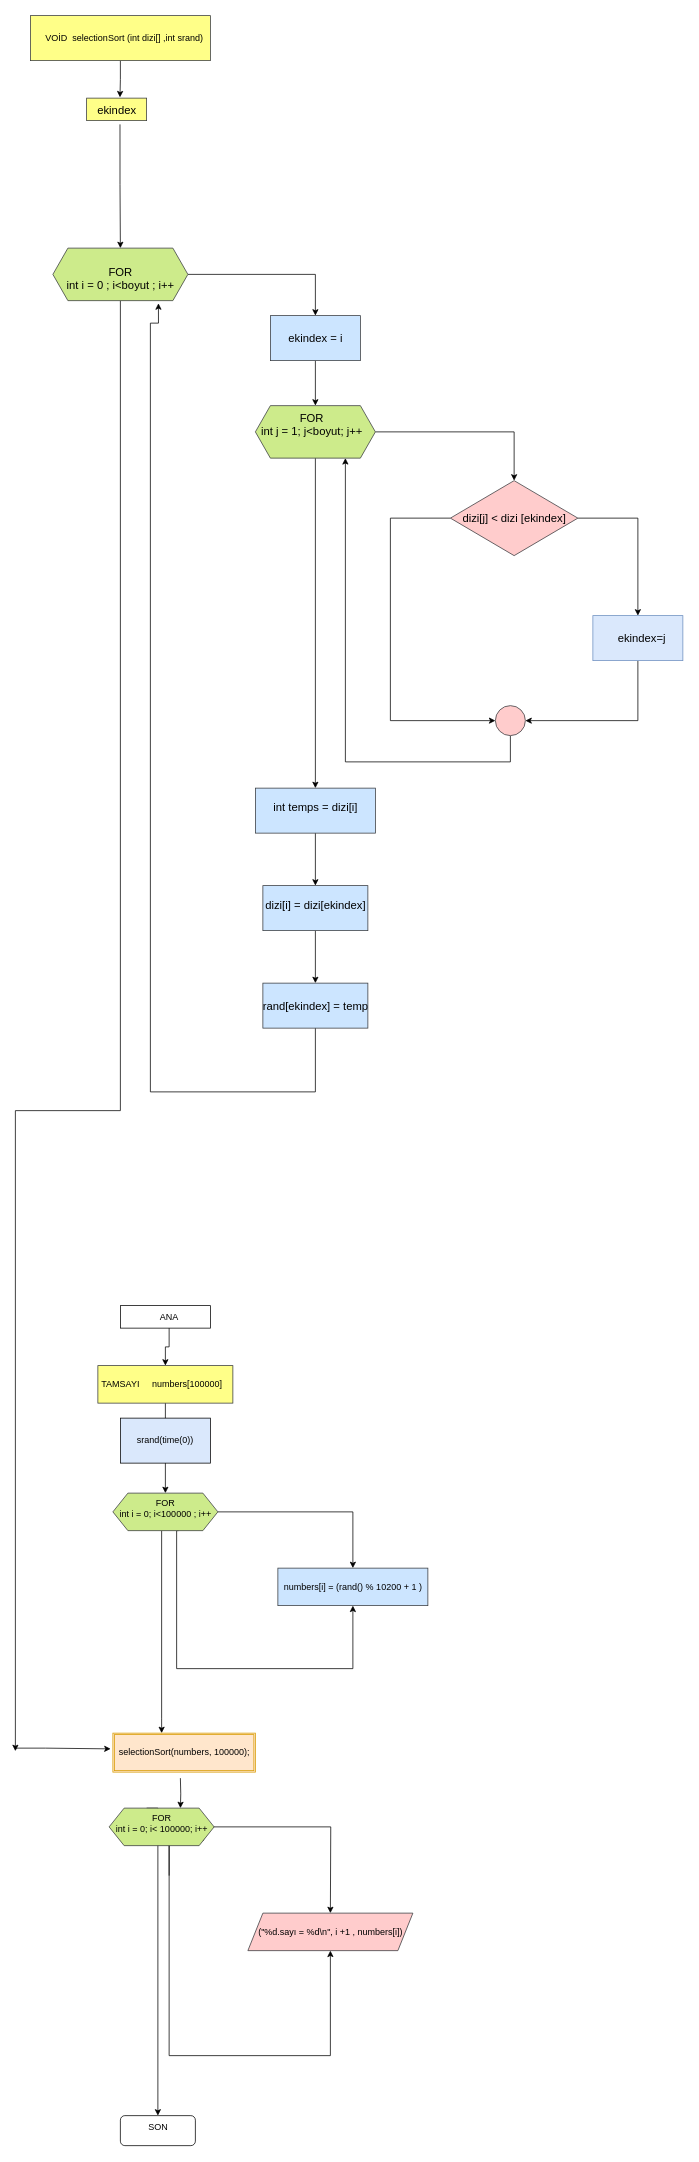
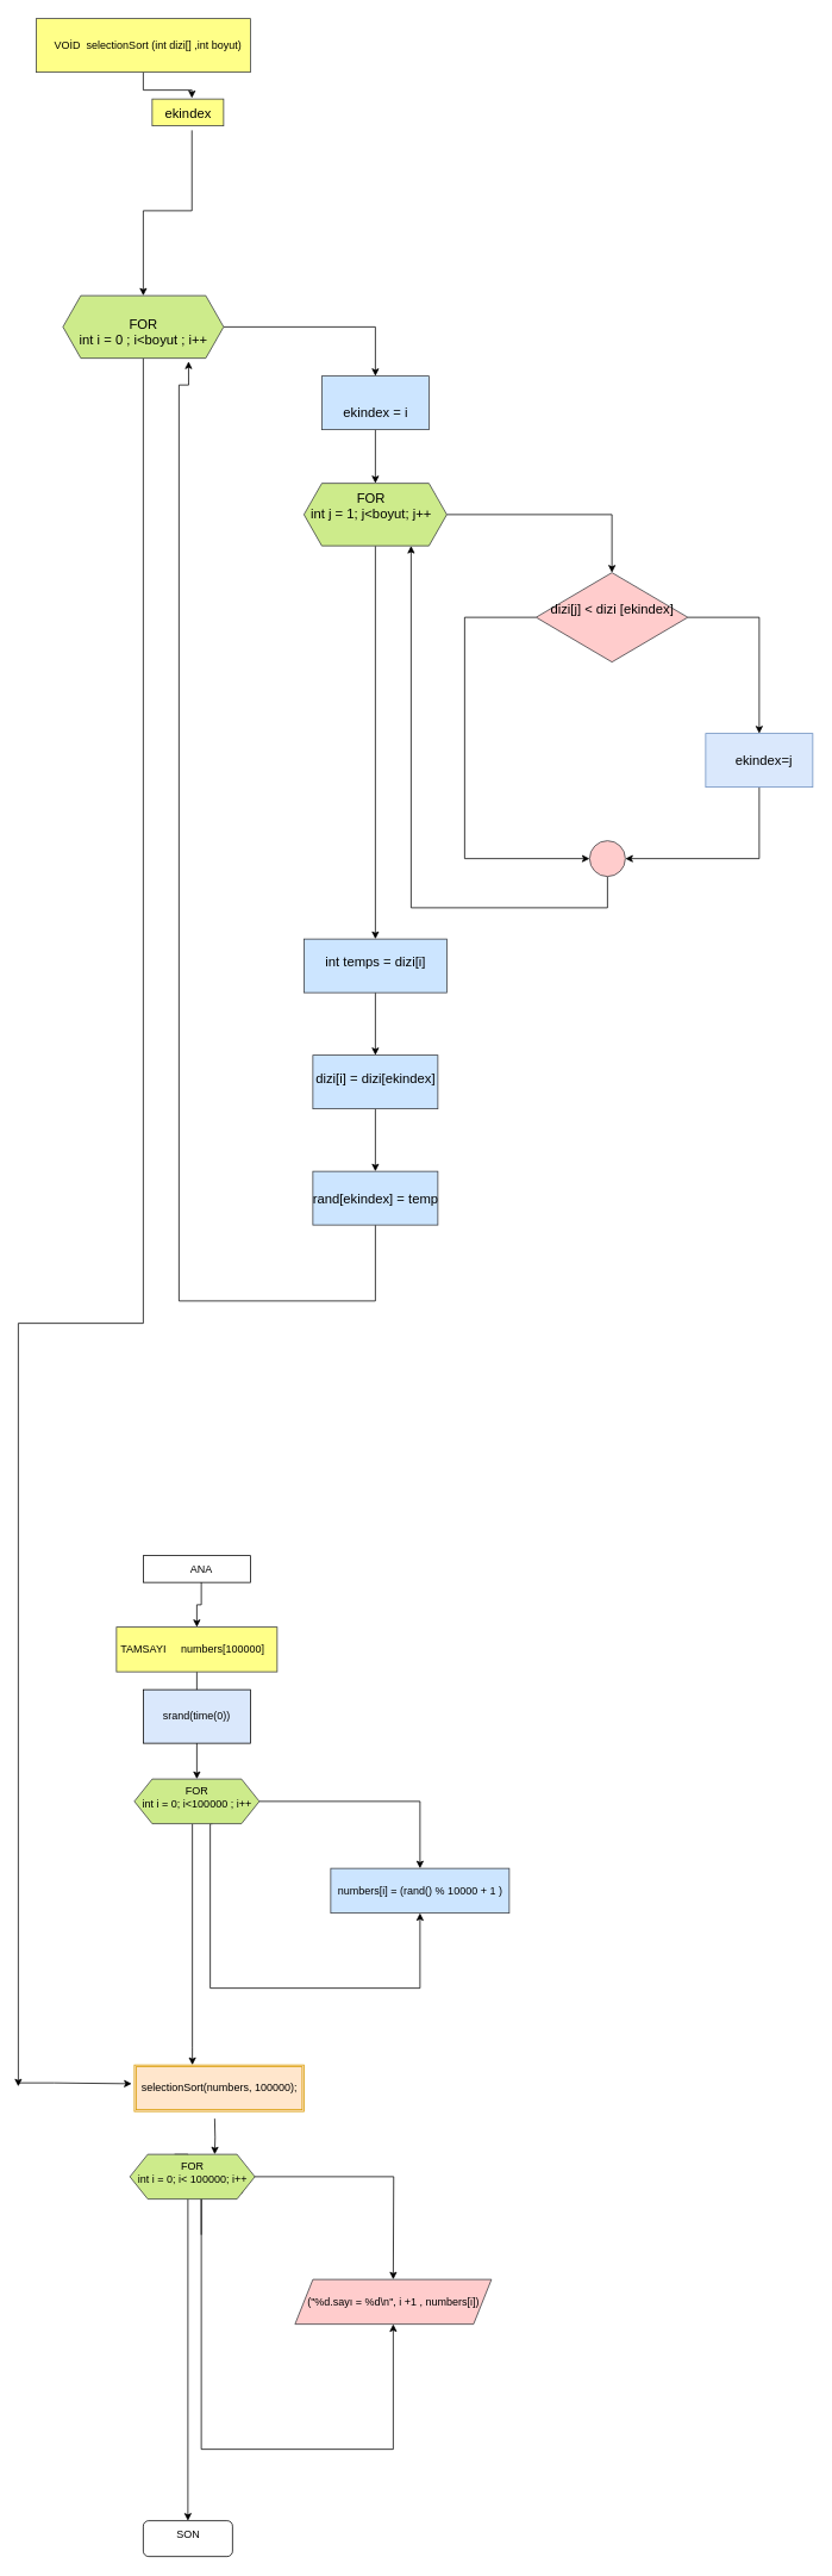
  <mxCell id="0" />
  <mxCell id="1" parent="0" />
  <mxCell id="2" style="edgeStyle=orthogonalEdgeStyle;rounded=0;orthogonalLoop=1;jettySize=auto;html=1;entryX=0.556;entryY=-0.033;entryDx=0;entryDy=0;entryPerimeter=0;fontSize=15;" parent="1" source="3" target="54" edge="1"><mxGeometry relative="1" as="geometry" /></mxCell>
  <mxCell id="3" value="" style="rounded=0;whiteSpace=wrap;html=1;fillColor=#ffff88;strokeColor=#36393d;" parent="1" vertex="1"><mxGeometry x="40" y="20" width="240" height="60" as="geometry" /></mxCell>
- <mxCell id="4" value="VOİD&amp;nbsp; selectionSort (int dizi[] ,int srand)" style="text;html=1;resizable=0;autosize=1;align=center;verticalAlign=middle;points=[];fillColor=none;strokeColor=none;rounded=0;" parent="1" vertex="1"><mxGeometry x="50" y="35" width="230" height="30" as="geometry" /></mxCell>
+ <mxCell id="4" value="VOİD&amp;nbsp; selectionSort (int dizi[] ,int boyut)" style="text;html=1;resizable=0;autosize=1;align=center;verticalAlign=middle;points=[];fillColor=none;strokeColor=none;rounded=0;" parent="1" vertex="1"><mxGeometry x="50" y="35" width="230" height="30" as="geometry" /></mxCell>
  <mxCell id="5" value="" style="edgeStyle=orthogonalEdgeStyle;rounded=0;orthogonalLoop=1;jettySize=auto;html=1;exitX=0.556;exitY=1.167;exitDx=0;exitDy=0;exitPerimeter=0;" parent="1" source="54" target="8" edge="1"><mxGeometry relative="1" as="geometry"><mxPoint x="160" y="300" as="sourcePoint" /></mxGeometry></mxCell>
  <mxCell id="6" style="edgeStyle=orthogonalEdgeStyle;rounded=0;orthogonalLoop=1;jettySize=auto;html=1;entryX=0.5;entryY=0;entryDx=0;entryDy=0;" parent="1" source="8" target="10" edge="1"><mxGeometry relative="1" as="geometry" /></mxCell>
  <mxCell id="7" style="edgeStyle=orthogonalEdgeStyle;rounded=0;orthogonalLoop=1;jettySize=auto;html=1;" parent="1" source="8" edge="1"><mxGeometry relative="1" as="geometry"><mxPoint x="20" y="2334" as="targetPoint" /><Array as="points"><mxPoint x="160" y="1480" /></Array></mxGeometry></mxCell>
  <mxCell id="8" value="" style="shape=hexagon;perimeter=hexagonPerimeter2;whiteSpace=wrap;html=1;fixedSize=1;fillColor=#cdeb8b;strokeColor=#36393d;" parent="1" vertex="1"><mxGeometry x="70" y="330" width="180" height="70" as="geometry" /></mxCell>
  <mxCell id="9" style="edgeStyle=orthogonalEdgeStyle;rounded=0;orthogonalLoop=1;jettySize=auto;html=1;entryX=0.5;entryY=0;entryDx=0;entryDy=0;" parent="1" source="10" target="13" edge="1"><mxGeometry relative="1" as="geometry" /></mxCell>
  <mxCell id="10" value="" style="rounded=0;whiteSpace=wrap;html=1;fillColor=#cce5ff;strokeColor=#36393d;" parent="1" vertex="1"><mxGeometry x="360" y="420" width="120" height="60" as="geometry" /></mxCell>
  <mxCell id="11" style="edgeStyle=orthogonalEdgeStyle;rounded=0;orthogonalLoop=1;jettySize=auto;html=1;" parent="1" source="13" target="16" edge="1"><mxGeometry relative="1" as="geometry" /></mxCell>
  <mxCell id="12" style="edgeStyle=orthogonalEdgeStyle;rounded=0;orthogonalLoop=1;jettySize=auto;html=1;entryX=0.5;entryY=0;entryDx=0;entryDy=0;" parent="1" source="13" target="22" edge="1"><mxGeometry relative="1" as="geometry"><mxPoint x="420" y="1020" as="targetPoint" /></mxGeometry></mxCell>
  <mxCell id="13" value="" style="shape=hexagon;perimeter=hexagonPerimeter2;whiteSpace=wrap;html=1;fixedSize=1;fillColor=#cdeb8b;strokeColor=#36393d;" parent="1" vertex="1"><mxGeometry x="340" y="540" width="160" height="70" as="geometry" /></mxCell>
  <mxCell id="14" style="edgeStyle=orthogonalEdgeStyle;rounded=0;orthogonalLoop=1;jettySize=auto;html=1;" parent="1" source="16" target="18" edge="1"><mxGeometry relative="1" as="geometry" /></mxCell>
  <mxCell id="15" style="edgeStyle=orthogonalEdgeStyle;rounded=0;orthogonalLoop=1;jettySize=auto;html=1;entryX=0;entryY=0.5;entryDx=0;entryDy=0;" parent="1" source="16" target="20" edge="1"><mxGeometry relative="1" as="geometry"><mxPoint x="510" y="960" as="targetPoint" /><Array as="points"><mxPoint x="520" y="690" /><mxPoint x="520" y="960" /></Array></mxGeometry></mxCell>
  <mxCell id="16" value="" style="rhombus;whiteSpace=wrap;html=1;fillColor=#ffcccc;strokeColor=#36393d;" parent="1" vertex="1"><mxGeometry x="600" y="640" width="170" height="100" as="geometry" /></mxCell>
  <mxCell id="17" style="edgeStyle=orthogonalEdgeStyle;rounded=0;orthogonalLoop=1;jettySize=auto;html=1;entryX=1;entryY=0.5;entryDx=0;entryDy=0;" parent="1" source="18" target="20" edge="1"><mxGeometry relative="1" as="geometry"><mxPoint x="700" y="1020" as="targetPoint" /><Array as="points"><mxPoint x="850" y="960" /></Array></mxGeometry></mxCell>
  <mxCell id="18" value="" style="rounded=0;whiteSpace=wrap;html=1;fillColor=#dae8fc;strokeColor=#6c8ebf;" parent="1" vertex="1"><mxGeometry x="790" y="820" width="120" height="60" as="geometry" /></mxCell>
  <mxCell id="19" style="edgeStyle=orthogonalEdgeStyle;rounded=0;orthogonalLoop=1;jettySize=auto;html=1;" parent="1" source="20" edge="1"><mxGeometry relative="1" as="geometry"><mxPoint x="460" y="610" as="targetPoint" /><Array as="points"><mxPoint x="680" y="1015" /><mxPoint x="460" y="1015" /><mxPoint x="460" y="610" /></Array></mxGeometry></mxCell>
  <mxCell id="20" value="" style="ellipse;whiteSpace=wrap;html=1;aspect=fixed;fillColor=#ffcccc;strokeColor=#36393d;" parent="1" vertex="1"><mxGeometry x="660" y="940" width="40" height="40" as="geometry" /></mxCell>
  <mxCell id="21" value="" style="edgeStyle=orthogonalEdgeStyle;rounded=0;orthogonalLoop=1;jettySize=auto;html=1;" parent="1" source="22" target="24" edge="1"><mxGeometry relative="1" as="geometry" /></mxCell>
  <mxCell id="22" value="" style="rounded=0;whiteSpace=wrap;html=1;fillColor=#cce5ff;strokeColor=#36393d;" parent="1" vertex="1"><mxGeometry x="340" y="1050" width="160" height="60" as="geometry" /></mxCell>
  <mxCell id="23" style="edgeStyle=orthogonalEdgeStyle;rounded=0;orthogonalLoop=1;jettySize=auto;html=1;entryX=0.5;entryY=0;entryDx=0;entryDy=0;" parent="1" source="24" target="26" edge="1"><mxGeometry relative="1" as="geometry" /></mxCell>
  <mxCell id="24" value="" style="rounded=0;whiteSpace=wrap;html=1;fillColor=#cce5ff;strokeColor=#36393d;" parent="1" vertex="1"><mxGeometry x="350" y="1180" width="140" height="60" as="geometry" /></mxCell>
  <mxCell id="25" style="edgeStyle=orthogonalEdgeStyle;rounded=0;orthogonalLoop=1;jettySize=auto;html=1;entryX=0.782;entryY=1.051;entryDx=0;entryDy=0;entryPerimeter=0;" parent="1" source="26" target="8" edge="1"><mxGeometry relative="1" as="geometry"><mxPoint x="220" y="430" as="targetPoint" /><Array as="points"><mxPoint x="420" y="1455" /><mxPoint x="200" y="1455" /><mxPoint x="200" y="430" /></Array></mxGeometry></mxCell>
  <mxCell id="26" value="" style="rounded=0;whiteSpace=wrap;html=1;fillColor=#cce5ff;strokeColor=#36393d;" parent="1" vertex="1"><mxGeometry x="350" y="1310" width="140" height="60" as="geometry" /></mxCell>
  <mxCell id="27" value="" style="rounded=0;whiteSpace=wrap;html=1;" parent="1" vertex="1"><mxGeometry x="160" y="1740" width="120" height="30" as="geometry" /></mxCell>
  <mxCell id="28" style="edgeStyle=orthogonalEdgeStyle;rounded=0;orthogonalLoop=1;jettySize=auto;html=1;entryX=0.5;entryY=0;entryDx=0;entryDy=0;" parent="1" source="29" target="31" edge="1"><mxGeometry relative="1" as="geometry" /></mxCell>
  <mxCell id="29" value="ANA" style="text;html=1;resizable=0;autosize=1;align=center;verticalAlign=middle;points=[];fillColor=none;strokeColor=none;rounded=0;" parent="1" vertex="1"><mxGeometry x="200" y="1740" width="50" height="30" as="geometry" /></mxCell>
  <mxCell id="30" style="edgeStyle=orthogonalEdgeStyle;rounded=0;orthogonalLoop=1;jettySize=auto;html=1;entryX=0.5;entryY=0;entryDx=0;entryDy=0;" parent="1" source="31" target="35" edge="1"><mxGeometry relative="1" as="geometry" /></mxCell>
  <mxCell id="31" value="" style="rounded=0;whiteSpace=wrap;html=1;fillColor=#ffff88;strokeColor=#36393d;" parent="1" vertex="1"><mxGeometry x="130" y="1820" width="180" height="50" as="geometry" /></mxCell>
  <mxCell id="32" style="edgeStyle=orthogonalEdgeStyle;rounded=0;orthogonalLoop=1;jettySize=auto;html=1;entryX=0.5;entryY=0;entryDx=0;entryDy=0;" parent="1" source="35" target="36" edge="1"><mxGeometry relative="1" as="geometry" /></mxCell>
  <mxCell id="33" style="edgeStyle=orthogonalEdgeStyle;rounded=0;orthogonalLoop=1;jettySize=auto;html=1;exitX=0.625;exitY=1;exitDx=0;exitDy=0;entryX=0.5;entryY=1;entryDx=0;entryDy=0;" parent="1" source="35" target="36" edge="1"><mxGeometry relative="1" as="geometry"><mxPoint x="470" y="2150" as="targetPoint" /><Array as="points"><mxPoint x="235" y="2224" /><mxPoint x="470" y="2224" /></Array></mxGeometry></mxCell>
  <mxCell id="34" style="edgeStyle=orthogonalEdgeStyle;rounded=0;orthogonalLoop=1;jettySize=auto;html=1;" parent="1" source="35" edge="1"><mxGeometry relative="1" as="geometry"><mxPoint x="215" y="2310" as="targetPoint" /><Array as="points"><mxPoint x="215" y="2290" /></Array></mxGeometry></mxCell>
  <mxCell id="35" value="" style="shape=hexagon;perimeter=hexagonPerimeter2;whiteSpace=wrap;html=1;fixedSize=1;fillColor=#cdeb8b;strokeColor=#36393d;" parent="1" vertex="1"><mxGeometry x="150" y="1990" width="140" height="50" as="geometry" /></mxCell>
  <mxCell id="36" value="" style="rounded=0;whiteSpace=wrap;html=1;fillColor=#cce5ff;strokeColor=#36393d;" parent="1" vertex="1"><mxGeometry x="370" y="2090" width="200" height="50" as="geometry" /></mxCell>
  <mxCell id="37" value="TAMSAYI&amp;nbsp; &amp;nbsp; &amp;nbsp;numbers[100000]" style="text;html=1;resizable=0;autosize=1;align=center;verticalAlign=middle;points=[];fillColor=none;strokeColor=none;rounded=0;" parent="1" vertex="1"><mxGeometry x="125" y="1830" width="180" height="30" as="geometry" /></mxCell>
- <mxCell id="38" value="numbers[i] = (rand() % 10200 + 1 )" style="text;html=1;resizable=0;autosize=1;align=center;verticalAlign=middle;points=[];fillColor=none;strokeColor=none;rounded=0;" parent="1" vertex="1"><mxGeometry x="365" y="2100" width="210" height="30" as="geometry" /></mxCell>
+ <mxCell id="38" value="numbers[i] = (rand() % 10000 + 1 )" style="text;html=1;resizable=0;autosize=1;align=center;verticalAlign=middle;points=[];fillColor=none;strokeColor=none;rounded=0;" parent="1" vertex="1"><mxGeometry x="365" y="2100" width="210" height="30" as="geometry" /></mxCell>
  <mxCell id="39" value="FOR&lt;br&gt;int i = 0; i&amp;lt;100000 ; i++" style="text;html=1;resizable=0;autosize=1;align=center;verticalAlign=middle;points=[];fillColor=none;strokeColor=none;rounded=0;" parent="1" vertex="1"><mxGeometry x="145" y="1990" width="150" height="40" as="geometry" /></mxCell>
  <mxCell id="40" value="" style="shape=ext;double=1;rounded=0;whiteSpace=wrap;html=1;fillColor=#ffe6cc;strokeColor=#d79b00;" parent="1" vertex="1"><mxGeometry x="150" y="2310" width="190" height="52" as="geometry" /></mxCell>
  <mxCell id="41" style="edgeStyle=orthogonalEdgeStyle;rounded=0;orthogonalLoop=1;jettySize=auto;html=1;entryX=0.667;entryY=0;entryDx=0;entryDy=0;entryPerimeter=0;" parent="1" target="49" edge="1"><mxGeometry relative="1" as="geometry"><mxPoint x="240" y="2370" as="sourcePoint" /></mxGeometry></mxCell>
  <mxCell id="42" value="selectionSort(numbers, 100000);" style="text;html=1;resizable=0;autosize=1;align=center;verticalAlign=middle;points=[];fillColor=none;strokeColor=none;rounded=0;" parent="1" vertex="1"><mxGeometry x="145" y="2321" width="200" height="30" as="geometry" /></mxCell>
  <mxCell id="43" style="edgeStyle=orthogonalEdgeStyle;rounded=0;orthogonalLoop=1;jettySize=auto;html=1;entryX=0.5;entryY=0;entryDx=0;entryDy=0;" parent="1" source="47" edge="1"><mxGeometry relative="1" as="geometry"><mxPoint x="440" y="2550" as="targetPoint" /></mxGeometry></mxCell>
  <mxCell id="44" style="edgeStyle=orthogonalEdgeStyle;rounded=0;orthogonalLoop=1;jettySize=auto;html=1;entryX=0.5;entryY=1;entryDx=0;entryDy=0;" parent="1" edge="1"><mxGeometry relative="1" as="geometry"><mxPoint x="440" y="2600" as="targetPoint" /><Array as="points"><mxPoint x="225" y="2420" /><mxPoint x="225" y="2740" /><mxPoint x="440" y="2740" /></Array><mxPoint x="225" y="2500" as="sourcePoint" /></mxGeometry></mxCell>
  <mxCell id="45" style="edgeStyle=orthogonalEdgeStyle;rounded=0;orthogonalLoop=1;jettySize=auto;html=1;" parent="1" edge="1"><mxGeometry relative="1" as="geometry"><mxPoint x="210" y="2820" as="targetPoint" /><mxPoint x="195" y="2410" as="sourcePoint" /><Array as="points"><mxPoint x="210" y="2410" /></Array></mxGeometry></mxCell>
  <mxCell id="46" style="edgeStyle=orthogonalEdgeStyle;rounded=0;orthogonalLoop=1;jettySize=auto;html=1;exitX=1;exitY=0.5;exitDx=0;exitDy=0;" parent="1" source="47" edge="1"><mxGeometry relative="1" as="geometry"><mxPoint x="270" y="2455" as="targetPoint" /></mxGeometry></mxCell>
  <mxCell id="47" value="" style="shape=hexagon;perimeter=hexagonPerimeter2;whiteSpace=wrap;html=1;fixedSize=1;fillColor=#cdeb8b;strokeColor=#36393d;" parent="1" vertex="1"><mxGeometry x="145" y="2410" width="140" height="50" as="geometry" /></mxCell>
  <mxCell id="48" value="" style="rounded=1;whiteSpace=wrap;html=1;" parent="1" vertex="1"><mxGeometry x="160" y="2820" width="100" height="40" as="geometry" /></mxCell>
  <mxCell id="49" value="FOR&lt;br&gt;int i = 0; i&amp;lt; 100000; i++" style="text;html=1;resizable=0;autosize=1;align=center;verticalAlign=middle;points=[];fillColor=none;strokeColor=none;rounded=0;" parent="1" vertex="1"><mxGeometry x="140" y="2410" width="150" height="40" as="geometry" /></mxCell>
  <mxCell id="50" value="" style="shape=parallelogram;perimeter=parallelogramPerimeter;whiteSpace=wrap;html=1;fixedSize=1;fillColor=#ffcccc;strokeColor=#36393d;" parent="1" vertex="1"><mxGeometry x="330" y="2550" width="220" height="50" as="geometry" /></mxCell>
  <mxCell id="51" value="(&quot;%d.sayı = %d\n&quot;, i +1 , numbers[i])" style="text;html=1;resizable=0;autosize=1;align=center;verticalAlign=middle;points=[];fillColor=none;strokeColor=none;rounded=0;" parent="1" vertex="1"><mxGeometry x="330" y="2560" width="220" height="30" as="geometry" /></mxCell>
  <mxCell id="52" value="SON" style="text;html=1;resizable=0;autosize=1;align=center;verticalAlign=middle;points=[];fillColor=none;strokeColor=none;rounded=0;" parent="1" vertex="1"><mxGeometry x="185" y="2820" width="50" height="30" as="geometry" /></mxCell>
  <mxCell id="53" value="" style="edgeStyle=elbowEdgeStyle;elbow=horizontal;endArrow=classic;html=1;rounded=0;entryX=0.01;entryY=0.333;entryDx=0;entryDy=0;entryPerimeter=0;" parent="1" target="42" edge="1"><mxGeometry width="50" height="50" relative="1" as="geometry"><mxPoint x="20" y="2330" as="sourcePoint" /><mxPoint x="100" y="2330" as="targetPoint" /><Array as="points"><mxPoint x="60" y="2320" /></Array></mxGeometry></mxCell>
- <mxCell id="54" value="&lt;span style=&quot;font-size: 15px;&quot;&gt;ekindex&lt;/span&gt;" style="text;html=1;resizable=0;autosize=1;align=center;verticalAlign=middle;points=[];fillColor=#ffff88;strokeColor=#36393d;rounded=0;" parent="1" vertex="1"><mxGeometry x="115" y="130" width="80" height="30" as="geometry" /></mxCell>
+ <mxCell id="54" value="&lt;span style=&quot;font-size: 15px;&quot;&gt;ekindex&lt;/span&gt;" style="text;html=1;resizable=0;autosize=1;align=center;verticalAlign=middle;points=[];fillColor=#ffff88;strokeColor=#36393d;rounded=0;" parent="1" vertex="1"><mxGeometry x="170" y="110" width="80" height="30" as="geometry" /></mxCell>
  <mxCell id="55" value="FOR&lt;br&gt;int i = 0 ; i&amp;lt;boyut ; i++" style="text;html=1;resizable=0;autosize=1;align=center;verticalAlign=middle;points=[];fillColor=none;strokeColor=none;rounded=0;fontSize=15;" parent="1" vertex="1"><mxGeometry x="75" y="345" width="170" height="50" as="geometry" /></mxCell>
- <mxCell id="56" value="ekindex = i" style="text;html=1;resizable=0;autosize=1;align=center;verticalAlign=middle;points=[];fillColor=none;strokeColor=none;rounded=0;fontSize=15;" parent="1" vertex="1"><mxGeometry x="370" y="435" width="100" height="30" as="geometry" /></mxCell>
+ <mxCell id="56" value="ekindex = i" style="text;html=1;resizable=0;autosize=1;align=center;verticalAlign=middle;points=[];fillColor=none;strokeColor=none;rounded=0;fontSize=15;" parent="1" vertex="1"><mxGeometry x="370" y="445" width="100" height="30" as="geometry" /></mxCell>
  <mxCell id="57" value="FOR&lt;br&gt;int j = 1; j&amp;lt;boyut; j++" style="text;html=1;resizable=0;autosize=1;align=center;verticalAlign=middle;points=[];fillColor=none;strokeColor=none;rounded=0;fontSize=15;" parent="1" vertex="1"><mxGeometry x="335" y="540" width="160" height="50" as="geometry" /></mxCell>
- <mxCell id="58" value="dizi[j] &amp;lt; dizi [ekindex]" style="text;html=1;resizable=0;autosize=1;align=center;verticalAlign=middle;points=[];fillColor=none;strokeColor=none;rounded=0;fontSize=15;" parent="1" vertex="1"><mxGeometry x="605" y="675" width="160" height="30" as="geometry" /></mxCell>
+ <mxCell id="58" value="dizi[j] &amp;lt; dizi [ekindex]" style="text;html=1;resizable=0;autosize=1;align=center;verticalAlign=middle;points=[];fillColor=none;strokeColor=none;rounded=0;fontSize=15;" parent="1" vertex="1"><mxGeometry x="605" y="665" width="160" height="30" as="geometry" /></mxCell>
  <mxCell id="59" value="ekindex=j" style="text;html=1;resizable=0;autosize=1;align=center;verticalAlign=middle;points=[];fillColor=none;strokeColor=none;rounded=0;fontSize=15;" parent="1" vertex="1"><mxGeometry x="810" y="835" width="90" height="30" as="geometry" /></mxCell>
  <mxCell id="60" value="int temps = dizi[i]" style="text;html=1;resizable=0;autosize=1;align=center;verticalAlign=middle;points=[];fillColor=none;strokeColor=none;rounded=0;fontSize=15;" parent="1" vertex="1"><mxGeometry x="350" y="1060" width="140" height="30" as="geometry" /></mxCell>
  <mxCell id="61" value="dizi[i] = dizi[ekindex]" style="text;html=1;resizable=0;autosize=1;align=center;verticalAlign=middle;points=[];fillColor=none;strokeColor=none;rounded=0;fontSize=15;" parent="1" vertex="1"><mxGeometry x="340" y="1190" width="160" height="30" as="geometry" /></mxCell>
  <mxCell id="62" value="rand[ekindex] = temp" style="text;html=1;resizable=0;autosize=1;align=center;verticalAlign=middle;points=[];fillColor=none;strokeColor=none;rounded=0;fontSize=15;" parent="1" vertex="1"><mxGeometry x="340" y="1325" width="160" height="30" as="geometry" /></mxCell>
  <mxCell id="63" value="srand(time(0))" style="rounded=0;whiteSpace=wrap;html=1;fillColor=#dae8fc;" parent="1" vertex="1"><mxGeometry x="160" y="1890" width="120" height="60" as="geometry" /></mxCell>
